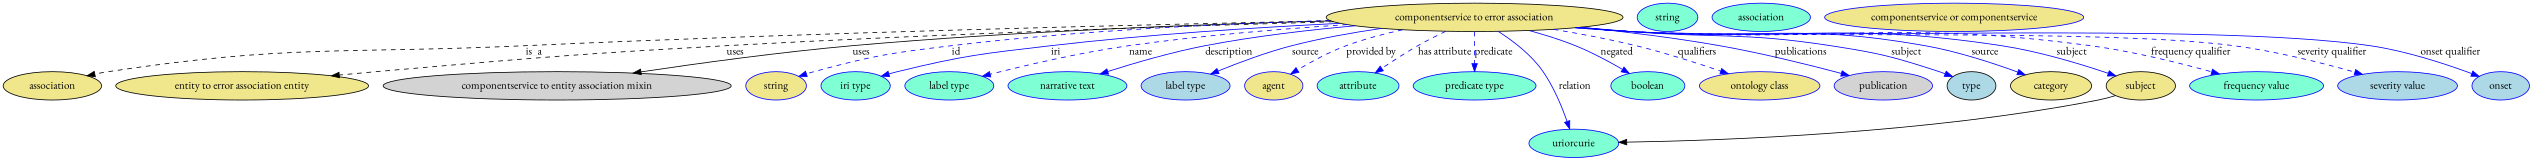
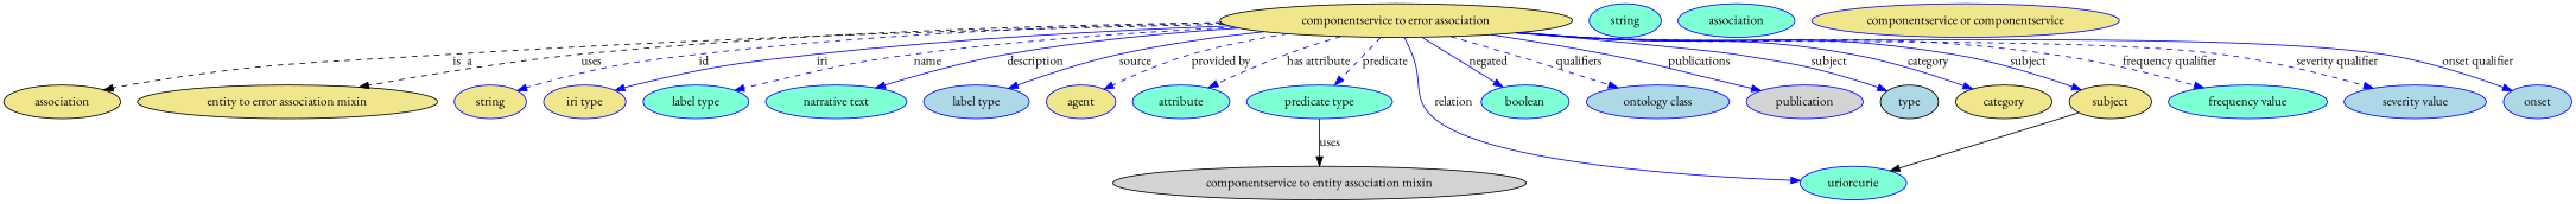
  digraph {
    fontname="EB Garamond"
    node [fillcolor=aquamarine fontname="EB Garamond" style=filled color=blue]
    edge [fontname="EB Garamond" style=solid color=blue]
    n1 [fillcolor=khaki height=0.5 label="componentservice to error association" width=5.2356 color=""]
    association [fillcolor=khaki height=0.5 width=1.7332 color=""]
-   "entity to error association mixin" [fillcolor=khaki height=0.5 width=4.4593 label="entity to error association entity" color=""]
+   "entity to error association mixin" [fillcolor=khaki height=0.5 width=4.4593 color=""]
    "componentservice to entity association mixin" [fillcolor=lightgrey height=0.5 width=6.1383 color=""]
    n5 [fillcolor=khaki height=0.5 label=string width=1.0652]
-   n6 [height=0.5 label="iri type" width=1.2277]
+   n6 [fillcolor=khaki height=0.5 label="iri type" width=1.2277]
    n7 [height=0.5 label="label type" width=1.5707]
    n8 [height=0.5 label="narrative text" width=2.0943]
    n9 [fillcolor=lightblue height=0.5 label="label type" width=1.5707]
    n10 [fillcolor=khaki height=0.5 label=agent width=1.0291]
    n11 [height=0.5 label=attribute width=1.4443]
    n12 [height=0.5 label="predicate type" width=2.1665]
    n13 [height=0.5 label=uriorcurie width=1.5887]
    n14 [height=0.5 label=boolean width=1.2999]
-   n15 [fillcolor=khaki height=0.5 label="ontology class" width=2.1304]
+   n15 [fillcolor=lightblue height=0.5 label="ontology class" width=2.1304]
    n16 [fillcolor=lightgrey height=0.5 label=publication width=1.7332]
    type [fillcolor=lightblue height=0.5 width=0.86659 color=""]
    category [fillcolor=khaki height=0.5 width=1.4263 color=""]
    subject [fillcolor=khaki height=0.5 width=1.2277 color=""]
    n20 [height=0.5 label="frequency value" width=2.3651]
    n21 [fillcolor=lightblue height=0.5 label="severity value" width=2.1123]
    n22 [fillcolor=lightblue height=0.5 label=onset width=1.011]
    n23 [height=0.5 label=string width=1.0652]
    n24 [height=0.5 label=association width=1.7332]
    n25 [fillcolor=khaki height=0.5 label="componentservice or componentservice" width=4.5677]
    n1 -> association [label=is_a style=dashed color=""]
    n1 -> "entity to error association mixin" [label=uses style=dashed color=""]
-   n1 -> "componentservice to entity association mixin" [label=uses color=""]
+   n12 -> "componentservice to entity association mixin" [label=uses color=""]
    n1 -> n5 [label=id style=dashed]
    n1 -> n6 [label=iri]
    n1 -> n7 [label=name style=dashed]
    n1 -> n8 [label=description]
    n1 -> n9 [label=source]
    n1 -> n10 [label="provided by" style=dashed]
    n1 -> n11 [label="has attribute" style=dashed]
    n1 -> n12 [label=predicate style=dashed]
    n1 -> n13 [label=relation]
    n1 -> n14 [label=negated]
    n1 -> n15 [label=qualifiers style=dashed]
    n1 -> n16 [label=publications]
    n1 -> type [label=subject]
-   n1 -> category [label=source]
+   n1 -> category [label=category]
    n1 -> subject [label=subject]
    n1 -> n20 [label="frequency qualifier" style=dashed]
    n1 -> n21 [label="severity qualifier" style=dashed]
    n1 -> n22 [label="onset qualifier"]
    subject -> n13 [color=""]
  }
